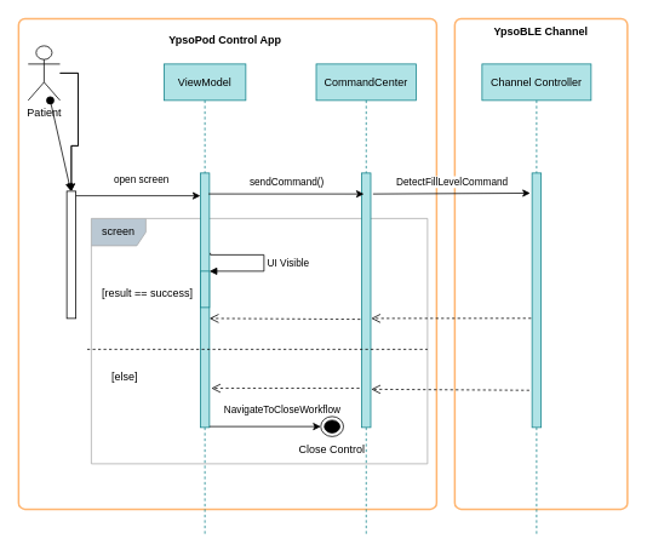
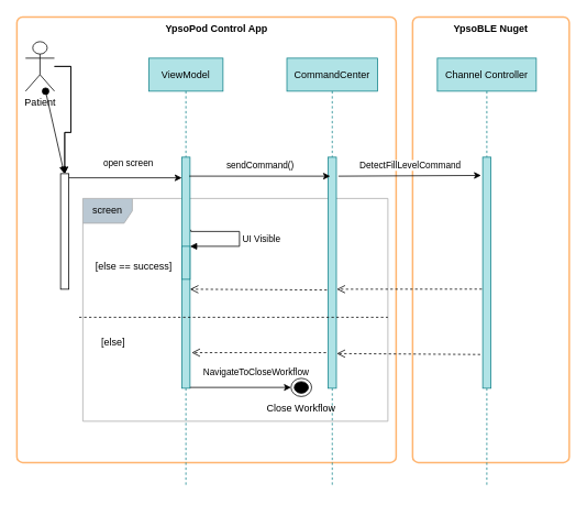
  <mxCell id="0" />
  <mxCell id="1" parent="0" />
  <mxCell id="2" value="" style="rounded=1;whiteSpace=wrap;html=1;absoluteArcSize=1;arcSize=14;strokeWidth=2;strokeColor=#FFB570;" vertex="1" parent="1"><mxGeometry x="500" y="20" width="190" height="540" as="geometry" /></mxCell>
  <mxCell id="3" value="" style="rounded=1;whiteSpace=wrap;html=1;absoluteArcSize=1;arcSize=14;strokeWidth=2;strokeColor=#FFB570;" vertex="1" parent="1"><mxGeometry x="20" y="20" width="460" height="540" as="geometry" /></mxCell>
  <mxCell id="4" value="screen" style="shape=umlFrame;whiteSpace=wrap;html=1;fillColor=#bac8d3;strokeColor=#AAAAAA;" vertex="1" parent="1"><mxGeometry x="100" y="240" width="370" height="270" as="geometry" /></mxCell>
  <mxCell id="5" value="ViewModel" style="shape=umlLifeline;perimeter=lifelinePerimeter;container=1;collapsible=0;recursiveResize=0;rounded=0;shadow=0;strokeWidth=1;fillColor=#b0e3e6;strokeColor=#0e8088;" parent="1" vertex="1"><mxGeometry x="180" y="70" width="90" height="520" as="geometry" /></mxCell>
  <mxCell id="6" value="CommandCenter" style="shape=umlLifeline;perimeter=lifelinePerimeter;container=1;collapsible=0;recursiveResize=0;rounded=0;shadow=0;strokeWidth=1;fillColor=#b0e3e6;strokeColor=#0e8088;" parent="1" vertex="1"><mxGeometry x="347.5" y="70" width="110" height="520" as="geometry" /></mxCell>
  <mxCell id="7" value="" style="edgeStyle=orthogonalEdgeStyle;rounded=0;orthogonalLoop=1;jettySize=auto;html=1;" edge="1" parent="1" source="9" target="11"><mxGeometry relative="1" as="geometry" /></mxCell>
  <mxCell id="8" value="" style="edgeStyle=orthogonalEdgeStyle;rounded=0;orthogonalLoop=1;jettySize=auto;html=1;" edge="1" parent="1" source="9" target="11"><mxGeometry relative="1" as="geometry" /></mxCell>
  <mxCell id="9" value="Patient" style="shape=umlActor;verticalLabelPosition=bottom;verticalAlign=top;html=1;outlineConnect=0;" vertex="1" parent="1"><mxGeometry x="30.5" y="50" width="35" height="60" as="geometry" /></mxCell>
  <mxCell id="10" value="" style="verticalAlign=bottom;startArrow=oval;endArrow=block;startSize=8;shadow=0;strokeWidth=1;" parent="1" edge="1" source="9"><mxGeometry relative="1" as="geometry"><mxPoint x="80" y="120" as="sourcePoint" /><mxPoint x="77.5" y="210" as="targetPoint" /><Array as="points" /></mxGeometry></mxCell>
  <mxCell id="11" value="" style="points=[];perimeter=orthogonalPerimeter;rounded=0;shadow=0;strokeWidth=1;" parent="1" vertex="1"><mxGeometry x="73" y="210" width="10" height="140" as="geometry" /></mxCell>
  <mxCell id="12" value="" style="points=[];perimeter=orthogonalPerimeter;rounded=0;shadow=0;strokeWidth=1;fillColor=#b0e3e6;strokeColor=#0e8088;" vertex="1" parent="1"><mxGeometry x="220" y="190" width="10" height="280" as="geometry" /></mxCell>
  <mxCell id="13" value="" style="points=[];perimeter=orthogonalPerimeter;rounded=0;shadow=0;strokeWidth=1;fillColor=#b0e3e6;strokeColor=#0e8088;" parent="1" vertex="1"><mxGeometry x="397.5" y="190" width="10" height="280" as="geometry" /></mxCell>
  <mxCell id="14" value="open screen" style="endArrow=classic;html=1;rounded=0;exitX=1;exitY=0.03;exitDx=0;exitDy=0;exitPerimeter=0;" edge="1" parent="1"><mxGeometry x="0.057" y="18" width="50" height="50" relative="1" as="geometry"><mxPoint x="83" y="215" as="sourcePoint" /><mxPoint x="220" y="215" as="targetPoint" /><mxPoint as="offset" /></mxGeometry></mxCell>
  <mxCell id="15" value="sendCommand()" style="endArrow=classic;html=1;rounded=0;exitX=0.9;exitY=0.082;exitDx=0;exitDy=0;exitPerimeter=0;" edge="1" parent="1" source="12"><mxGeometry x="0.005" y="13" width="50" height="50" relative="1" as="geometry"><mxPoint x="243" y="210" as="sourcePoint" /><mxPoint x="400" y="213" as="targetPoint" /><mxPoint as="offset" /></mxGeometry></mxCell>
  <mxCell id="16" value="Channel Controller" style="shape=umlLifeline;perimeter=lifelinePerimeter;container=1;collapsible=0;recursiveResize=0;rounded=0;shadow=0;strokeWidth=1;fillColor=#b0e3e6;strokeColor=#0e8088;" vertex="1" parent="1"><mxGeometry x="530" y="70" width="120" height="520" as="geometry" /></mxCell>
  <mxCell id="17" value="" style="points=[];perimeter=orthogonalPerimeter;rounded=0;shadow=0;strokeWidth=1;fillColor=#b0e3e6;strokeColor=#0e8088;" vertex="1" parent="16"><mxGeometry x="55" y="120" width="10" height="280" as="geometry" /></mxCell>
  <mxCell id="18" value="DetectFillLevelCommand" style="endArrow=classic;html=1;rounded=0;entryX=-0.2;entryY=0.079;entryDx=0;entryDy=0;entryPerimeter=0;" edge="1" parent="1" target="17"><mxGeometry x="0.005" y="13" width="50" height="50" relative="1" as="geometry"><mxPoint x="410" y="213" as="sourcePoint" /><mxPoint x="590" y="213" as="targetPoint" /><mxPoint as="offset" /></mxGeometry></mxCell>
- <mxCell id="19" value="[result == success]" style="text;html=1;strokeColor=none;fillColor=none;align=center;verticalAlign=middle;whiteSpace=wrap;rounded=0;" vertex="1" parent="1"><mxGeometry x="107" y="308" width="110" height="30" as="geometry" /></mxCell>
+ <mxCell id="19" value="[else == success]" style="text;html=1;strokeColor=none;fillColor=none;align=center;verticalAlign=middle;whiteSpace=wrap;rounded=0;" vertex="1" parent="1"><mxGeometry x="107" y="308" width="110" height="30" as="geometry" /></mxCell>
  <mxCell id="20" value="[else]" style="text;html=1;strokeColor=none;fillColor=none;align=center;verticalAlign=middle;whiteSpace=wrap;rounded=0;" vertex="1" parent="1"><mxGeometry x="117" y="400" width="40" height="30" as="geometry" /></mxCell>
  <mxCell id="21" value="NavigateToCloseWorkflow" style="endArrow=classic;html=1;rounded=0;exitX=1.2;exitY=0.037;exitDx=0;exitDy=0;exitPerimeter=0;entryX=0;entryY=0.5;entryDx=0;entryDy=0;" edge="1" parent="1" target="22"><mxGeometry x="0.306" y="19" width="50" height="50" relative="1" as="geometry"><mxPoint x="230" y="469" as="sourcePoint" /><mxPoint x="345" y="469.01" as="targetPoint" /><mxPoint as="offset" /></mxGeometry></mxCell>
  <mxCell id="22" value="" style="ellipse;html=1;shape=endState;fillColor=#000000;strokeColor=#000000;" vertex="1" parent="1"><mxGeometry x="352.5" y="458" width="25" height="22" as="geometry" /></mxCell>
- <mxCell id="23" value="Close Control" style="text;html=1;strokeColor=none;fillColor=none;align=center;verticalAlign=middle;whiteSpace=wrap;rounded=0;" vertex="1" parent="1"><mxGeometry x="310" y="480" width="110" height="30" as="geometry" /></mxCell>
+ <mxCell id="23" value="Close Workflow" style="text;html=1;strokeColor=none;fillColor=none;align=center;verticalAlign=middle;whiteSpace=wrap;rounded=0;" vertex="1" parent="1"><mxGeometry x="310" y="480" width="110" height="30" as="geometry" /></mxCell>
  <mxCell id="24" value="" style="html=1;verticalAlign=bottom;endArrow=open;dashed=1;endSize=8;rounded=0;entryX=1.05;entryY=0.5;entryDx=0;entryDy=0;entryPerimeter=0;exitX=-0.1;exitY=0.571;exitDx=0;exitDy=0;exitPerimeter=0;" edge="1" parent="1" source="17"><mxGeometry x="0.006" relative="1" as="geometry"><mxPoint x="570" y="350" as="sourcePoint" /><mxPoint x="408" y="350" as="targetPoint" /><mxPoint as="offset" /></mxGeometry></mxCell>
  <mxCell id="25" value="" style="html=1;verticalAlign=bottom;endArrow=open;dashed=1;endSize=8;rounded=0;exitX=-0.15;exitY=0.504;exitDx=0;exitDy=0;exitPerimeter=0;" edge="1" parent="1"><mxGeometry relative="1" as="geometry"><mxPoint x="396" y="350.96" as="sourcePoint" /><mxPoint x="230" y="350" as="targetPoint" /><mxPoint as="offset" /></mxGeometry></mxCell>
  <mxCell id="26" value="" style="html=1;verticalAlign=bottom;endArrow=open;dashed=1;endSize=8;rounded=0;exitX=-0.3;exitY=0.854;exitDx=0;exitDy=0;exitPerimeter=0;entryX=1.05;entryY=0.85;entryDx=0;entryDy=0;entryPerimeter=0;" edge="1" parent="1" source="17" target="13"><mxGeometry x="0.006" relative="1" as="geometry"><mxPoint x="580" y="460" as="sourcePoint" /><mxPoint x="410" y="461" as="targetPoint" /><mxPoint as="offset" /></mxGeometry></mxCell>
  <mxCell id="27" value="" style="html=1;points=[];perimeter=orthogonalPerimeter;strokeColor=#0e8088;fillColor=#b0e3e6;" vertex="1" parent="1"><mxGeometry x="220" y="298" width="10" height="40" as="geometry" /></mxCell>
  <mxCell id="28" value="UI Visible" style="edgeStyle=orthogonalEdgeStyle;html=1;align=left;spacingLeft=2;endArrow=block;rounded=0;entryX=1;entryY=0;exitX=1.1;exitY=0.314;exitDx=0;exitDy=0;exitPerimeter=0;" edge="1" target="27" parent="1" source="12"><mxGeometry relative="1" as="geometry"><mxPoint x="430" y="280" as="sourcePoint" /><Array as="points"><mxPoint x="231" y="280" /><mxPoint x="290" y="280" /><mxPoint x="290" y="298" /></Array></mxGeometry></mxCell>
  <mxCell id="29" value="" style="html=1;verticalAlign=bottom;endArrow=open;dashed=1;endSize=8;rounded=0;exitX=-0.25;exitY=0.846;exitDx=0;exitDy=0;exitPerimeter=0;entryX=1.2;entryY=0.846;entryDx=0;entryDy=0;entryPerimeter=0;" edge="1" parent="1" source="13" target="12"><mxGeometry relative="1" as="geometry"><mxPoint x="390" y="460" as="sourcePoint" /><mxPoint x="230" y="462" as="targetPoint" /></mxGeometry></mxCell>
  <mxCell id="30" value="" style="line;strokeWidth=1;fillColor=none;align=left;verticalAlign=middle;spacingTop=-1;spacingLeft=3;spacingRight=3;rotatable=0;labelPosition=right;points=[];portConstraint=eastwest;strokeColor=inherit;dashed=1;" vertex="1" parent="1"><mxGeometry x="95.5" y="380" width="374.5" height="8" as="geometry" /></mxCell>
- <mxCell id="31" value="YpsoPod Control App" style="text;align=center;fontStyle=1;verticalAlign=middle;spacingLeft=3;spacingRight=3;strokeColor=none;rotatable=0;points=[[0,0.5],[1,0.5]];portConstraint=eastwest;" vertex="1" parent="1"><mxGeometry x="157.5" y="30" width="180" height="26" as="geometry" /></mxCell>
- <mxCell id="32" value="YpsoBLE Channel" style="text;align=center;fontStyle=1;verticalAlign=middle;spacingLeft=3;spacingRight=3;strokeColor=none;rotatable=0;points=[[0,0.5],[1,0.5]];portConstraint=eastwest;" vertex="1" parent="1"><mxGeometry x="505" y="20" width="180" height="26" as="geometry" /></mxCell>
+ <mxCell id="31" value="YpsoPod Control App" style="text;align=center;fontStyle=1;verticalAlign=middle;spacingLeft=3;spacingRight=3;strokeColor=none;rotatable=0;points=[[0,0.5],[1,0.5]];portConstraint=eastwest;" vertex="1" parent="1"><mxGeometry x="172.5" y="20" width="180" height="26" as="geometry" /></mxCell>
+ <mxCell id="32" value="YpsoBLE Nuget" style="text;align=center;fontStyle=1;verticalAlign=middle;spacingLeft=3;spacingRight=3;strokeColor=none;rotatable=0;points=[[0,0.5],[1,0.5]];portConstraint=eastwest;" vertex="1" parent="1"><mxGeometry x="505" y="20" width="180" height="26" as="geometry" /></mxCell>
